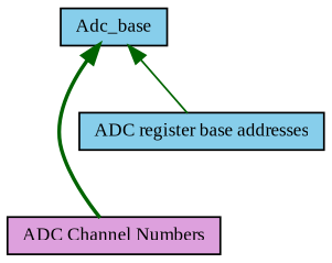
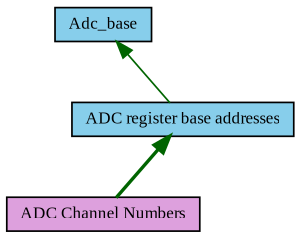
  digraph {
    fontname="Liberation Serif"
    rankdir=TB
    node [color=black fillcolor=skyblue fontname="Liberation Serif" fontsize=10 shape=record style=filled]
    edge [color=darkgreen dir=back fontname="Liberation Serif" fontsize=10 labelfontname=Helvetica labelfontsize=10 shape=plaintext]
    n1 [fillcolor=plum height=0.2 label="ADC Channel Numbers" width=0.4]
    n2 [fontcolor=black height=0.2 label=Adc_base width=0.4]
    n3 [height=0.2 label="ADC register base addresses" width=0.4]
-   n2 -> n1 [style=bold]
+   n3 -> n1 [style=bold]
    n2 -> n3 [style=solid]
  }
